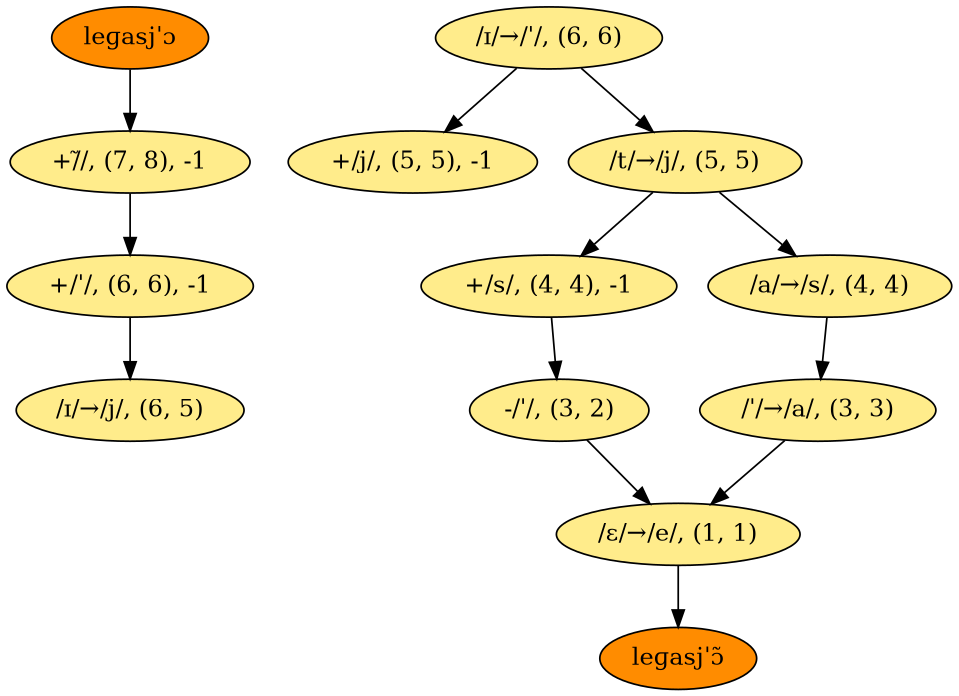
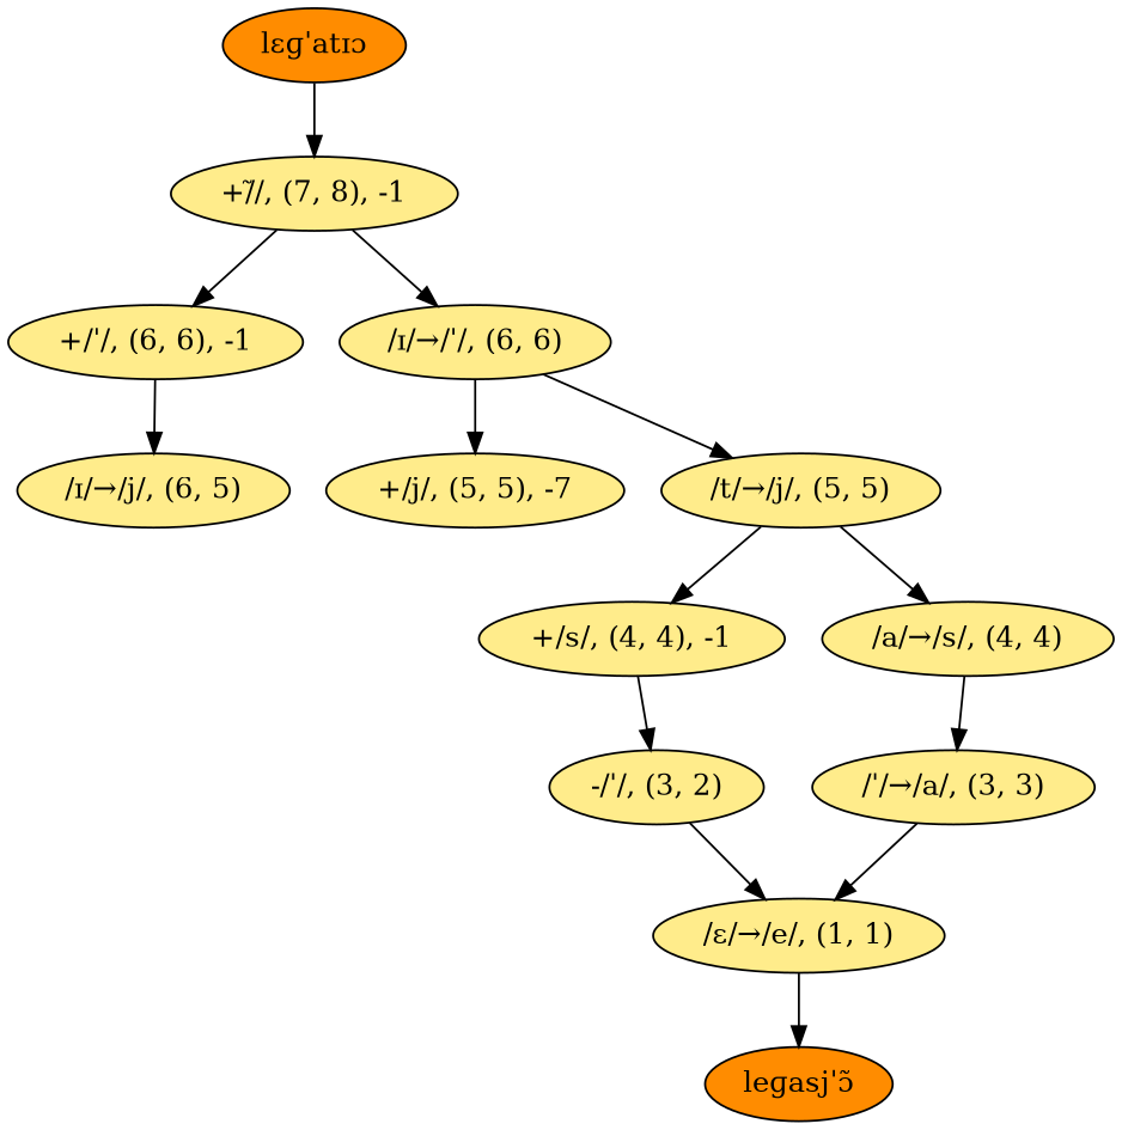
  digraph {
    node [fillcolor=lightgoldenrod1 style=filled]
-   n1 [fillcolor=darkorange label="leɡasjˈɔ"]
+   n1 [fillcolor=darkorange label="lɛɡˈatɪɔ"]
    n2 [label="+/̃/, (7, 8), -1"]
    n3 [label="+/ˈ/, (6, 6), -1"]
    n4 [label="/ɪ/→/ˈ/, (6, 6)"]
    n5 [label="/ɪ/→/j/, (6, 5)"]
-   n6 [label="+/j/, (5, 5), -1"]
+   n6 [label="+/j/, (5, 5), -7"]
    n7 [label="/t/→/j/, (5, 5)"]
    n8 [label="-/ˈ/, (3, 2)"]
    n9 [label="/ɛ/→/e/, (1, 1)"]
    n10 [fillcolor=darkorange label="leɡasjˈɔ̃"]
    n11 [label="+/s/, (4, 4), -1"]
    n12 [label="/a/→/s/, (4, 4)"]
    n13 [label="/ˈ/→/a/, (3, 3)"]
    n1 -> n2
    n2 -> n3
+   n2 -> n4
    n3 -> n5
    n4 -> n6
    n4 -> n7
    n7 -> n11
    n7 -> n12
    n8 -> n9
    n9 -> n10
    n11 -> n8
    n12 -> n13
    n13 -> n9
  }
